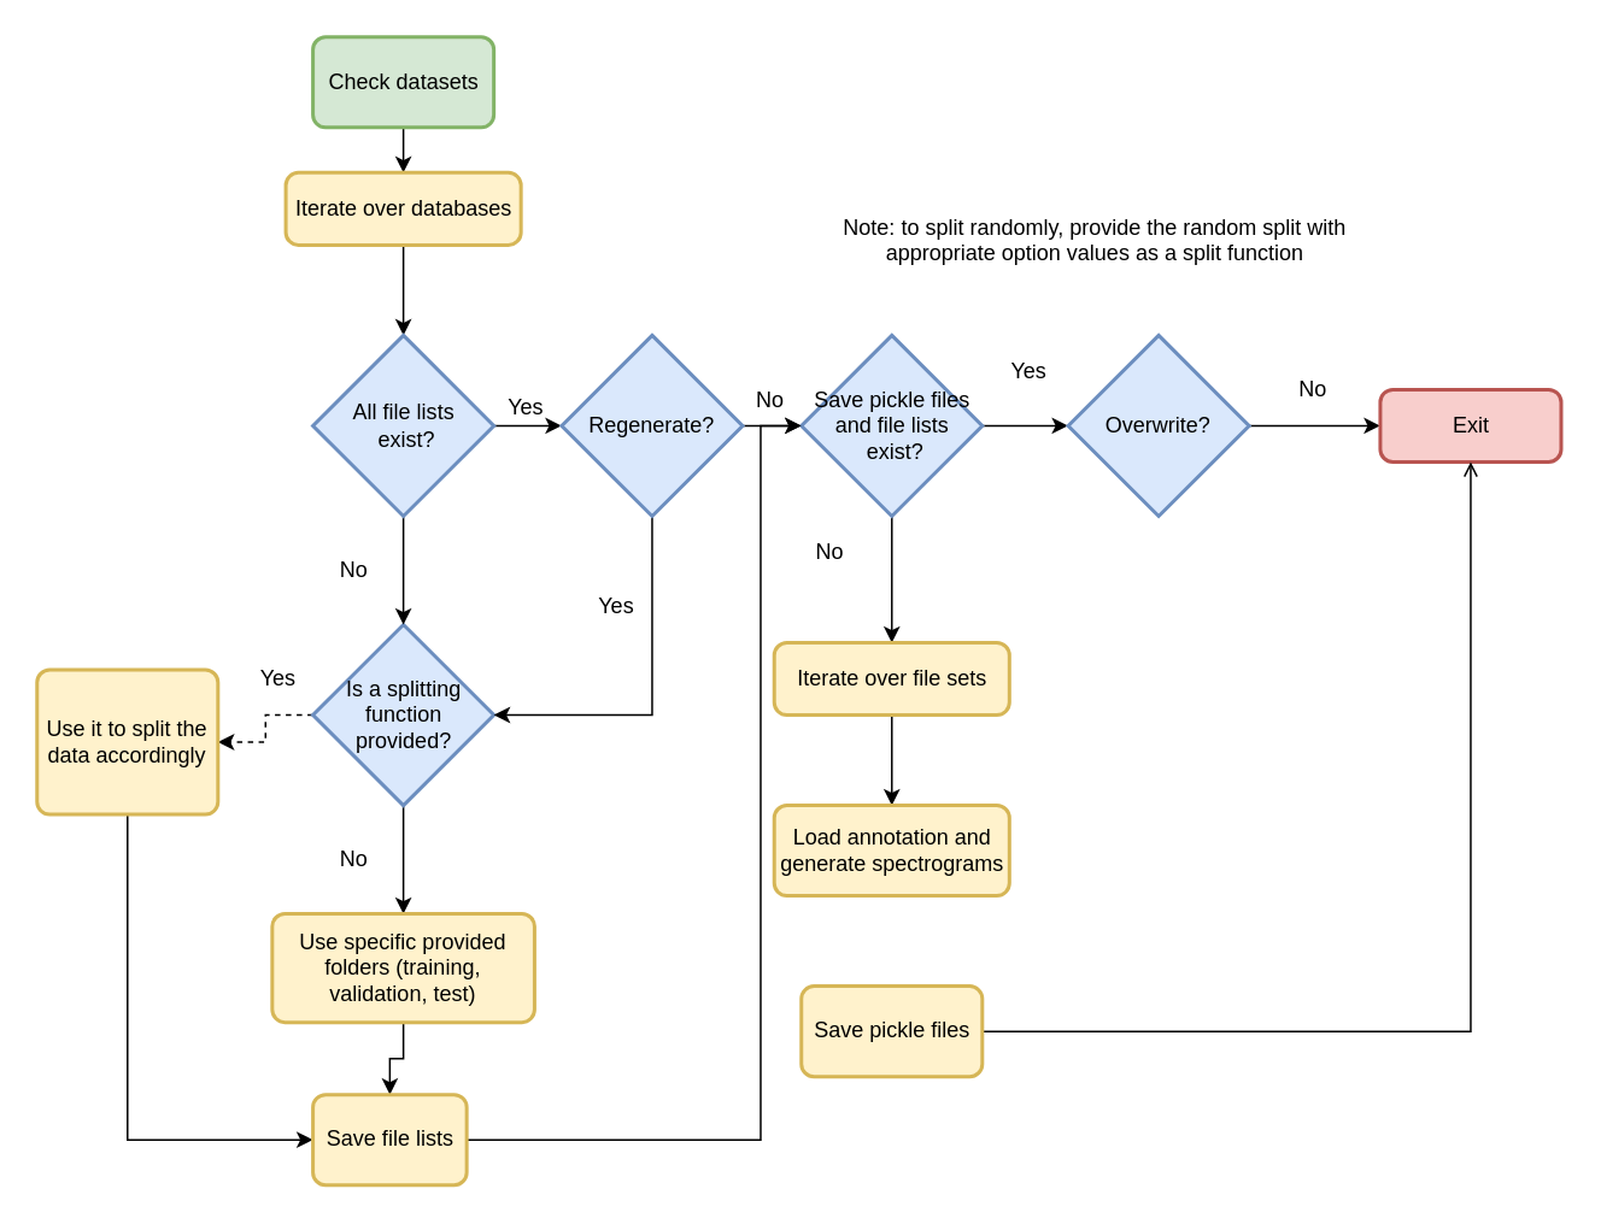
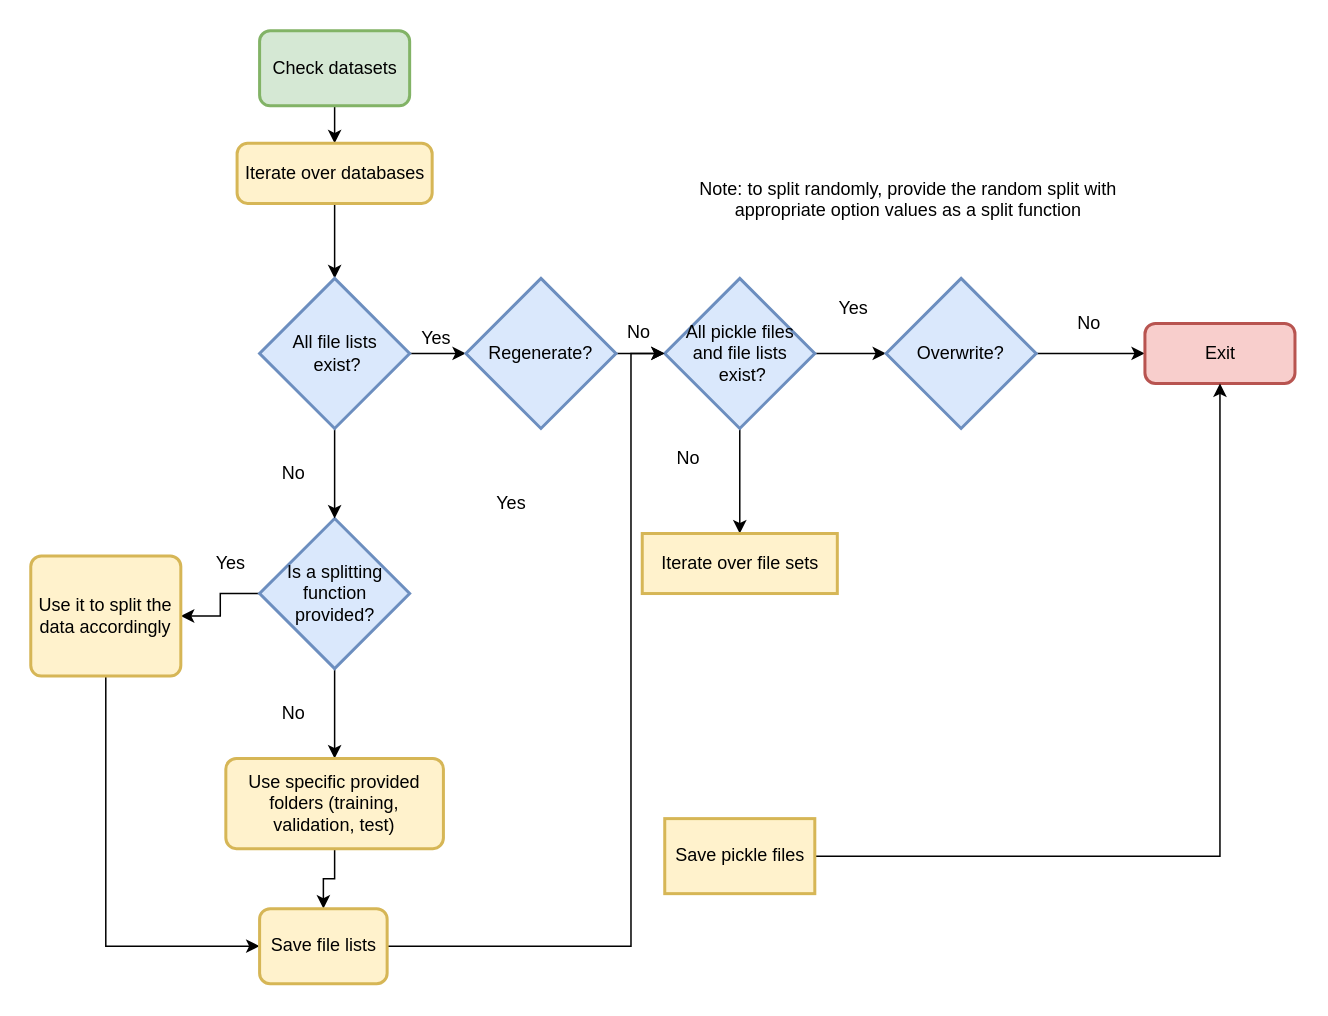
  <mxCell id="0" />
  <mxCell id="1" parent="0" />
  <mxCell id="2" style="edgeStyle=orthogonalEdgeStyle;rounded=0;orthogonalLoop=1;jettySize=auto;html=1;exitX=0.5;exitY=1;exitDx=0;exitDy=0;entryX=0.5;entryY=0;entryDx=0;entryDy=0;" edge="1" parent="1" source="3" target="5"><mxGeometry relative="1" as="geometry" /></mxCell>
  <mxCell id="3" value="Check datasets" style="rounded=1;whiteSpace=wrap;html=1;absoluteArcSize=1;arcSize=14;strokeWidth=2;fillColor=#d5e8d4;strokeColor=#82b366;" vertex="1" parent="1"><mxGeometry x="172.5" y="20" width="100" height="50" as="geometry" /></mxCell>
  <mxCell id="4" style="edgeStyle=orthogonalEdgeStyle;rounded=0;orthogonalLoop=1;jettySize=auto;html=1;entryX=0.5;entryY=0;entryDx=0;entryDy=0;entryPerimeter=0;" edge="1" parent="1" source="5" target="32"><mxGeometry relative="1" as="geometry"><mxPoint x="222.5" y="175" as="targetPoint" /><Array as="points" /></mxGeometry></mxCell>
  <mxCell id="5" value="Iterate over databases" style="rounded=1;whiteSpace=wrap;html=1;absoluteArcSize=1;arcSize=14;strokeWidth=2;fillColor=#fff2cc;strokeColor=#d6b656;" vertex="1" parent="1"><mxGeometry x="157.5" y="95" width="130" height="40" as="geometry" /></mxCell>
  <mxCell id="6" style="edgeStyle=orthogonalEdgeStyle;rounded=0;orthogonalLoop=1;jettySize=auto;html=1;entryX=0;entryY=0.5;entryDx=0;entryDy=0;entryPerimeter=0;exitX=1;exitY=0.5;exitDx=0;exitDy=0;exitPerimeter=0;" edge="1" parent="1" source="26" target="15"><mxGeometry relative="1" as="geometry" /></mxCell>
- <mxCell id="7" style="edgeStyle=orthogonalEdgeStyle;rounded=0;orthogonalLoop=1;jettySize=auto;html=1;entryX=1;entryY=0.5;entryDx=0;entryDy=0;dashed=1;" edge="1" parent="1" source="9" target="11"><mxGeometry relative="1" as="geometry" /></mxCell>
+ <mxCell id="7" style="edgeStyle=orthogonalEdgeStyle;rounded=0;orthogonalLoop=1;jettySize=auto;html=1;entryX=1;entryY=0.5;entryDx=0;entryDy=0;" edge="1" parent="1" source="9" target="11"><mxGeometry relative="1" as="geometry" /></mxCell>
  <mxCell id="8" style="edgeStyle=orthogonalEdgeStyle;rounded=0;orthogonalLoop=1;jettySize=auto;html=1;exitX=0.5;exitY=1;exitDx=0;exitDy=0;exitPerimeter=0;entryX=0.5;entryY=0;entryDx=0;entryDy=0;" edge="1" parent="1" source="9" target="19"><mxGeometry relative="1" as="geometry" /></mxCell>
  <mxCell id="9" value="Is a splitting function provided?" style="strokeWidth=2;html=1;shape=mxgraph.flowchart.decision;whiteSpace=wrap;fillColor=#dae8fc;strokeColor=#6c8ebf;" vertex="1" parent="1"><mxGeometry x="172.5" y="345" width="100" height="100" as="geometry" /></mxCell>
  <mxCell id="10" style="edgeStyle=orthogonalEdgeStyle;rounded=0;orthogonalLoop=1;jettySize=auto;html=1;entryX=0;entryY=0.5;entryDx=0;entryDy=0;" edge="1" parent="1" source="11" target="24"><mxGeometry relative="1" as="geometry"><Array as="points"><mxPoint x="70" y="630" /></Array></mxGeometry></mxCell>
  <mxCell id="11" value="Use it to split the data accordingly" style="rounded=1;whiteSpace=wrap;html=1;absoluteArcSize=1;arcSize=14;strokeWidth=2;fillColor=#fff2cc;strokeColor=#d6b656;" vertex="1" parent="1"><mxGeometry x="20" y="370" width="100" height="80" as="geometry" /></mxCell>
  <mxCell id="12" value="Yes" style="text;html=1;align=center;verticalAlign=middle;resizable=0;points=[];autosize=1;" vertex="1" parent="1"><mxGeometry x="132.5" y="365" width="40" height="20" as="geometry" /></mxCell>
- <mxCell id="13" style="edgeStyle=orthogonalEdgeStyle;rounded=0;orthogonalLoop=1;jettySize=auto;html=1;entryX=1;entryY=0.5;entryDx=0;entryDy=0;entryPerimeter=0;exitX=0.5;exitY=1;exitDx=0;exitDy=0;exitPerimeter=0;" edge="1" parent="1" source="35" target="9"><mxGeometry relative="1" as="geometry"><mxPoint x="532.5" y="545" as="targetPoint" /><Array as="points"><mxPoint x="360" y="395" /></Array></mxGeometry></mxCell>
  <mxCell id="14" style="edgeStyle=orthogonalEdgeStyle;rounded=0;orthogonalLoop=1;jettySize=auto;html=1;entryX=0;entryY=0.5;entryDx=0;entryDy=0;" edge="1" parent="1" source="15" target="28"><mxGeometry relative="1" as="geometry" /></mxCell>
  <mxCell id="15" value="Overwrite?" style="strokeWidth=2;html=1;shape=mxgraph.flowchart.decision;whiteSpace=wrap;fillColor=#dae8fc;strokeColor=#6c8ebf;" vertex="1" parent="1"><mxGeometry x="590" y="185" width="100" height="100" as="geometry" /></mxCell>
  <mxCell id="16" value="Yes" style="text;html=1;align=center;verticalAlign=middle;resizable=0;points=[];autosize=1;" vertex="1" parent="1"><mxGeometry x="320" y="325" width="40" height="20" as="geometry" /></mxCell>
  <mxCell id="17" value="Yes" style="text;html=1;align=center;verticalAlign=middle;resizable=0;points=[];autosize=1;" vertex="1" parent="1"><mxGeometry x="547.5" y="195" width="40" height="20" as="geometry" /></mxCell>
  <mxCell id="18" style="edgeStyle=orthogonalEdgeStyle;rounded=0;orthogonalLoop=1;jettySize=auto;html=1;entryX=0.5;entryY=0;entryDx=0;entryDy=0;" edge="1" parent="1" source="19" target="24"><mxGeometry relative="1" as="geometry" /></mxCell>
  <mxCell id="19" value="Use specific provided folders (training, validation, test)" style="rounded=1;whiteSpace=wrap;html=1;absoluteArcSize=1;arcSize=14;strokeWidth=2;fillColor=#fff2cc;strokeColor=#d6b656;" vertex="1" parent="1"><mxGeometry x="150" y="505" width="145" height="60" as="geometry" /></mxCell>
  <mxCell id="20" value="No" style="text;html=1;align=center;verticalAlign=middle;resizable=0;points=[];autosize=1;" vertex="1" parent="1"><mxGeometry x="180" y="465" width="30" height="20" as="geometry" /></mxCell>
  <mxCell id="21" style="edgeStyle=orthogonalEdgeStyle;rounded=0;orthogonalLoop=1;jettySize=auto;html=1;exitX=0.5;exitY=1;exitDx=0;exitDy=0;" edge="1" parent="1" source="19" target="19"><mxGeometry relative="1" as="geometry" /></mxCell>
  <mxCell id="22" value="Note: to split randomly, provide the random split with appropriate option values as a split function&lt;br&gt;&amp;nbsp;" style="text;html=1;strokeColor=none;fillColor=none;align=center;verticalAlign=middle;whiteSpace=wrap;rounded=0;" vertex="1" parent="1"><mxGeometry x="460" y="115" width="290" height="50" as="geometry" /></mxCell>
  <mxCell id="23" style="edgeStyle=orthogonalEdgeStyle;rounded=0;orthogonalLoop=1;jettySize=auto;html=1;entryX=0;entryY=0.5;entryDx=0;entryDy=0;entryPerimeter=0;" edge="1" parent="1" source="24" target="26"><mxGeometry relative="1" as="geometry"><Array as="points"><mxPoint x="420" y="630" /><mxPoint x="420" y="235" /></Array></mxGeometry></mxCell>
  <mxCell id="24" value="Save file lists" style="rounded=1;whiteSpace=wrap;html=1;absoluteArcSize=1;arcSize=14;strokeWidth=2;fillColor=#fff2cc;strokeColor=#d6b656;" vertex="1" parent="1"><mxGeometry x="172.5" y="605" width="85" height="50" as="geometry" /></mxCell>
  <mxCell id="25" style="edgeStyle=orthogonalEdgeStyle;rounded=0;orthogonalLoop=1;jettySize=auto;html=1;" edge="1" parent="1" source="26" target="39"><mxGeometry relative="1" as="geometry" /></mxCell>
- <mxCell id="26" value="Save pickle files&lt;br&gt;and file lists&lt;br&gt;&amp;nbsp;exist?" style="strokeWidth=2;html=1;shape=mxgraph.flowchart.decision;whiteSpace=wrap;fillColor=#dae8fc;strokeColor=#6c8ebf;" vertex="1" parent="1"><mxGeometry x="442.5" y="185" width="100" height="100" as="geometry" /></mxCell>
+ <mxCell id="26" value="All pickle files&lt;br&gt;and file lists&lt;br&gt;&amp;nbsp;exist?" style="strokeWidth=2;html=1;shape=mxgraph.flowchart.decision;whiteSpace=wrap;fillColor=#dae8fc;strokeColor=#6c8ebf;" vertex="1" parent="1"><mxGeometry x="442.5" y="185" width="100" height="100" as="geometry" /></mxCell>
  <mxCell id="27" value="No" style="text;html=1;align=center;verticalAlign=middle;resizable=0;points=[];autosize=1;" vertex="1" parent="1"><mxGeometry x="442.5" y="295" width="30" height="20" as="geometry" /></mxCell>
  <mxCell id="28" value="Exit" style="rounded=1;whiteSpace=wrap;html=1;absoluteArcSize=1;arcSize=14;strokeWidth=2;fillColor=#f8cecc;strokeColor=#b85450;" vertex="1" parent="1"><mxGeometry x="762.5" y="215" width="100" height="40" as="geometry" /></mxCell>
  <mxCell id="29" value="No" style="text;html=1;align=center;verticalAlign=middle;resizable=0;points=[];autosize=1;" vertex="1" parent="1"><mxGeometry x="710" y="205" width="30" height="20" as="geometry" /></mxCell>
  <mxCell id="30" style="edgeStyle=orthogonalEdgeStyle;rounded=0;orthogonalLoop=1;jettySize=auto;html=1;entryX=0.5;entryY=0;entryDx=0;entryDy=0;entryPerimeter=0;" edge="1" parent="1" source="32" target="9"><mxGeometry relative="1" as="geometry" /></mxCell>
  <mxCell id="31" style="edgeStyle=orthogonalEdgeStyle;rounded=0;orthogonalLoop=1;jettySize=auto;html=1;exitX=1;exitY=0.5;exitDx=0;exitDy=0;exitPerimeter=0;entryX=0;entryY=0.5;entryDx=0;entryDy=0;entryPerimeter=0;" edge="1" parent="1" source="32" target="35"><mxGeometry relative="1" as="geometry" /></mxCell>
  <mxCell id="32" value="All file lists&lt;br&gt;&amp;nbsp;exist?" style="strokeWidth=2;html=1;shape=mxgraph.flowchart.decision;whiteSpace=wrap;fillColor=#dae8fc;strokeColor=#6c8ebf;" vertex="1" parent="1"><mxGeometry x="172.5" y="185" width="100" height="100" as="geometry" /></mxCell>
  <mxCell id="33" value="No" style="text;html=1;align=center;verticalAlign=middle;resizable=0;points=[];autosize=1;" vertex="1" parent="1"><mxGeometry x="180" y="305" width="30" height="20" as="geometry" /></mxCell>
  <mxCell id="34" style="edgeStyle=orthogonalEdgeStyle;rounded=0;orthogonalLoop=1;jettySize=auto;html=1;exitX=1;exitY=0.5;exitDx=0;exitDy=0;exitPerimeter=0;entryX=0;entryY=0.5;entryDx=0;entryDy=0;entryPerimeter=0;" edge="1" parent="1" source="35" target="26"><mxGeometry relative="1" as="geometry" /></mxCell>
  <mxCell id="35" value="Regenerate?" style="strokeWidth=2;html=1;shape=mxgraph.flowchart.decision;whiteSpace=wrap;fillColor=#dae8fc;strokeColor=#6c8ebf;" vertex="1" parent="1"><mxGeometry x="310" y="185" width="100" height="100" as="geometry" /></mxCell>
  <mxCell id="36" value="Yes" style="text;html=1;align=center;verticalAlign=middle;resizable=0;points=[];autosize=1;" vertex="1" parent="1"><mxGeometry x="270" y="215" width="40" height="20" as="geometry" /></mxCell>
  <mxCell id="37" value="No" style="text;html=1;align=center;verticalAlign=middle;resizable=0;points=[];autosize=1;" vertex="1" parent="1"><mxGeometry x="410" y="211" width="30" height="20" as="geometry" /></mxCell>
- <mxCell id="38" style="edgeStyle=orthogonalEdgeStyle;rounded=0;orthogonalLoop=1;jettySize=auto;html=1;entryX=0.5;entryY=0;entryDx=0;entryDy=0;" edge="1" parent="1" source="39" target="40"><mxGeometry relative="1" as="geometry" /></mxCell>
- <mxCell id="39" value="Iterate over file sets" style="rounded=1;whiteSpace=wrap;html=1;absoluteArcSize=1;arcSize=14;strokeWidth=2;fillColor=#fff2cc;strokeColor=#d6b656;" vertex="1" parent="1"><mxGeometry x="427.5" y="355" width="130" height="40" as="geometry" /></mxCell>
- <mxCell id="40" value="Load annotation and generate spectrograms" style="rounded=1;whiteSpace=wrap;html=1;absoluteArcSize=1;arcSize=14;strokeWidth=2;fillColor=#fff2cc;strokeColor=#d6b656;" vertex="1" parent="1"><mxGeometry x="427.5" y="445" width="130" height="50" as="geometry" /></mxCell>
- <mxCell id="41" style="edgeStyle=orthogonalEdgeStyle;rounded=0;orthogonalLoop=1;jettySize=auto;html=1;entryX=0.5;entryY=1;entryDx=0;entryDy=0;endArrow=open;" edge="1" parent="1" source="42" target="28"><mxGeometry relative="1" as="geometry" /></mxCell>
- <mxCell id="42" value="Save pickle files" style="rounded=1;whiteSpace=wrap;html=1;absoluteArcSize=1;arcSize=14;strokeWidth=2;fillColor=#fff2cc;strokeColor=#d6b656;" vertex="1" parent="1"><mxGeometry x="442.5" y="545" width="100" height="50" as="geometry" /></mxCell>
+ <mxCell id="39" value="Iterate over file sets" style="whiteSpace=wrap;html=1;absoluteArcSize=1;arcSize=14;strokeWidth=2;fillColor=#fff2cc;strokeColor=#d6b656;rounded=0;" vertex="1" parent="1"><mxGeometry x="427.5" y="355" width="130" height="40" as="geometry" /></mxCell>
+ <mxCell id="41" style="edgeStyle=orthogonalEdgeStyle;rounded=0;orthogonalLoop=1;jettySize=auto;html=1;entryX=0.5;entryY=1;entryDx=0;entryDy=0;" edge="1" parent="1" source="42" target="28"><mxGeometry relative="1" as="geometry" /></mxCell>
+ <mxCell id="42" value="Save pickle files" style="whiteSpace=wrap;html=1;absoluteArcSize=1;arcSize=14;strokeWidth=2;fillColor=#fff2cc;strokeColor=#d6b656;rounded=0;" vertex="1" parent="1"><mxGeometry x="442.5" y="545" width="100" height="50" as="geometry" /></mxCell>
